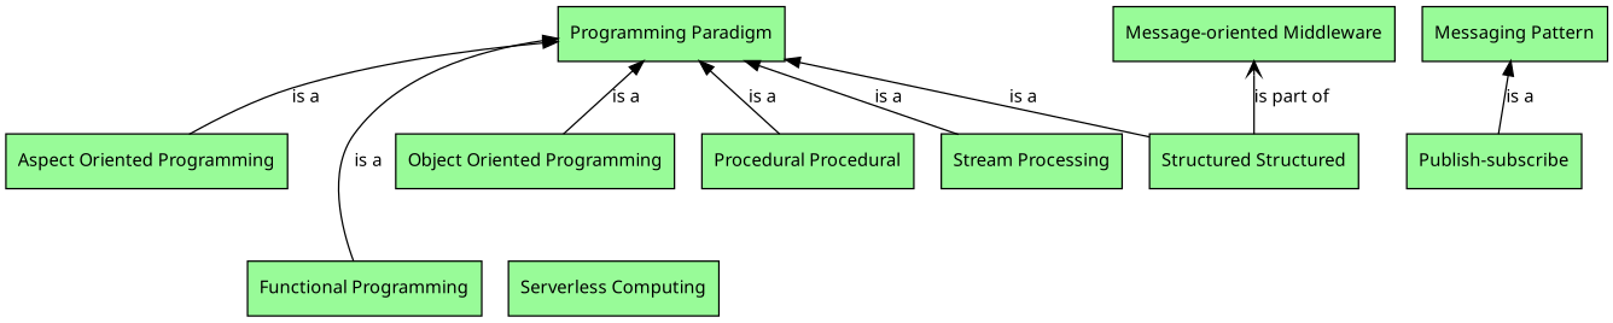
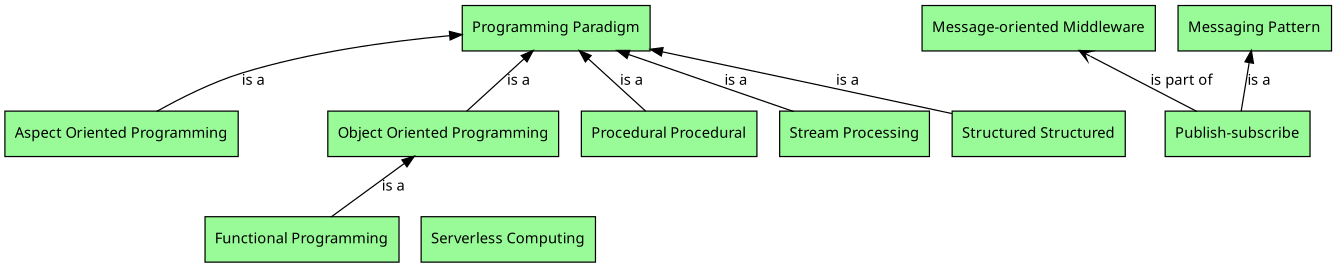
  digraph {
    fontname=Verdana
    fontsize=12
    rankdir=BT
    node [fillcolor=palegreen fontname=Verdana fontsize=12 shape=record style=filled]
    edge [fontname=Verdana fontsize=12]
    n1 [label="Aspect Oriented Programming"]
    n2 [label="Programming Paradigm"]
    n3 [label="Functional Programming"]
    n4 [label="Message-oriented Middleware"]
    n5 [label="Messaging Pattern"]
    n6 [label="Object Oriented Programming"]
    n7 [label="Procedural Procedural"]
    n8 [label="Publish-subscribe"]
    n9 [label="Serverless Computing"]
    n10 [label="Stream Processing"]
    n11 [label="Structured Structured"]
    n1 -> n2 [label="is a"]
-   n3 -> n2 [label="is a"]
+   n3 -> n6 [label="is a"]
    n6 -> n2 [label="is a"]
    n7 -> n2 [label="is a"]
-   n11 -> n4 [arrowhead=vee label="is part of"]
+   n8 -> n4 [arrowhead=vee label="is part of"]
    n8 -> n5 [label="is a"]
    n10 -> n2 [label="is a"]
    n11 -> n2 [label="is a"]
  }
